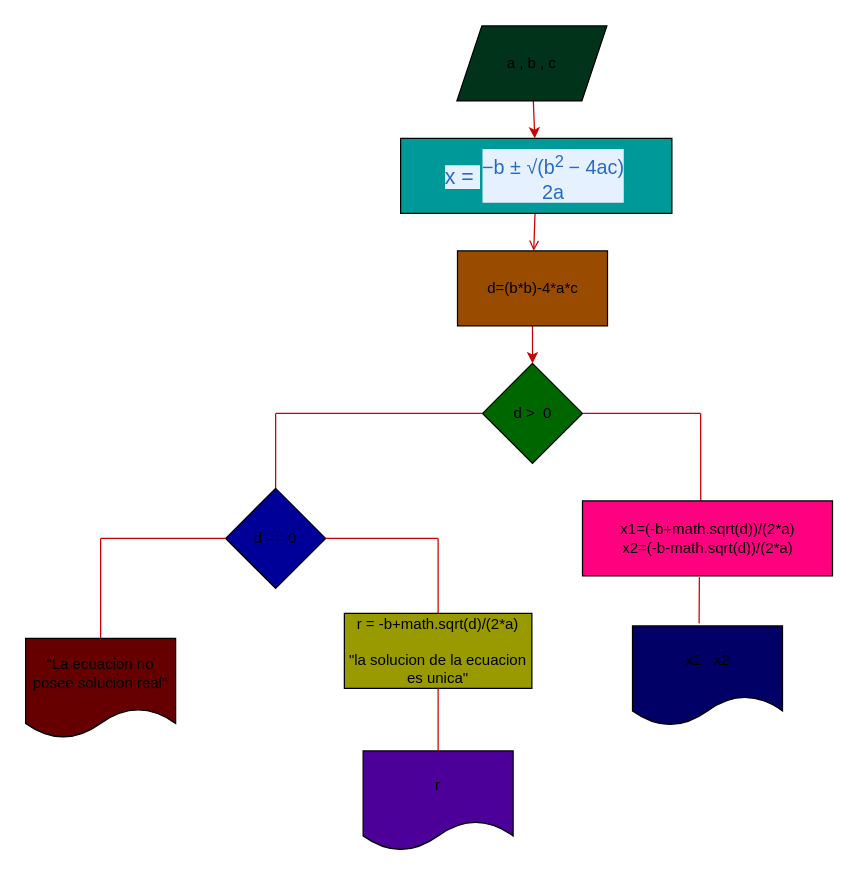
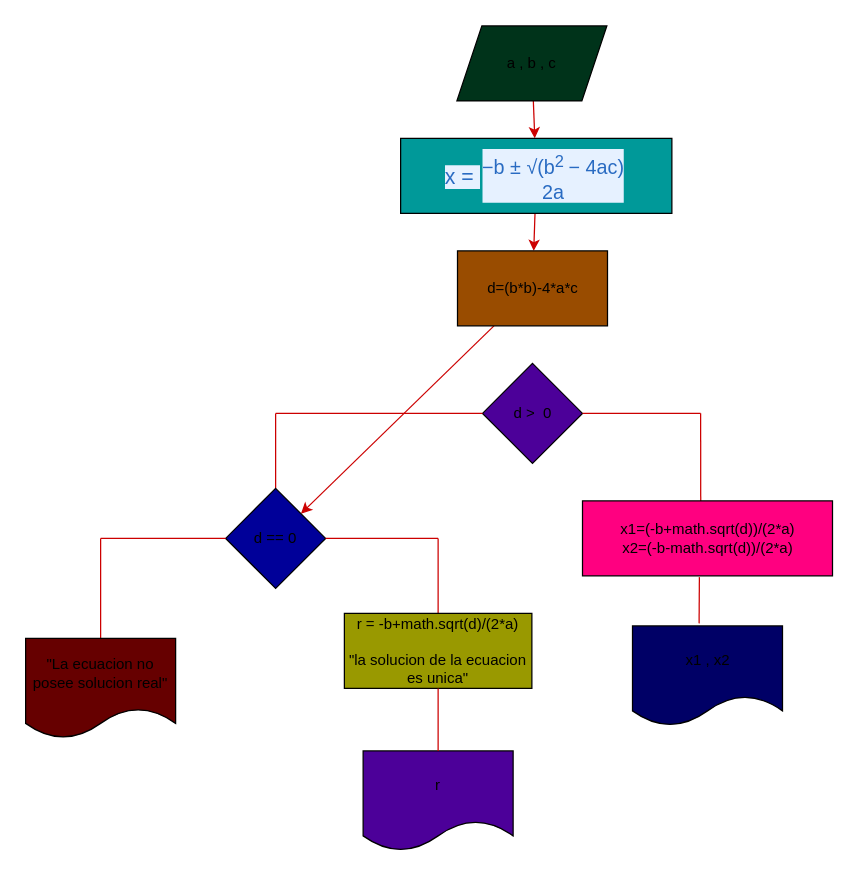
  <mxCell id="0" />
  <mxCell id="1" parent="0" />
  <mxCell id="2" value="" style="edgeStyle=none;html=1;strokeColor=#CC0000;" edge="1" parent="1" source="3" target="5"><mxGeometry relative="1" as="geometry" /></mxCell>
  <mxCell id="3" value="a , b , c" style="shape=parallelogram;perimeter=parallelogramPerimeter;whiteSpace=wrap;html=1;fixedSize=1;fillColor=#00331A;" vertex="1" parent="1"><mxGeometry x="365" y="20" width="120" height="60" as="geometry" /></mxCell>
- <mxCell id="4" value="" style="edgeStyle=none;html=1;strokeColor=#CC0000;endArrow=open;" edge="1" parent="1" source="5" target="7"><mxGeometry relative="1" as="geometry" /></mxCell>
+ <mxCell id="4" value="" style="edgeStyle=none;html=1;strokeColor=#CC0000;" edge="1" parent="1" source="5" target="7"><mxGeometry relative="1" as="geometry" /></mxCell>
  <mxCell id="5" value="&lt;span style=&quot;color: rgb(41, 107, 194); font-family: Verdana, Arial, Tahoma, sans-serif; font-size: 17px; background-color: rgb(230, 241, 255);&quot;&gt;x =&amp;nbsp;&lt;/span&gt;&lt;span style=&quot;display: inline-table; vertical-align: 40%; margin: 0px 2px; border-collapse: collapse; color: rgb(41, 107, 194); font-family: Verdana, Arial, Tahoma, sans-serif; font-size: 17px; background-color: rgb(230, 241, 255);&quot; class=&quot;intbl&quot;&gt;&lt;span style=&quot;display: table-row; border-bottom: solid var(--txtClr) 1px; font-size: 15.81px; font-style: inherit; line-height: 20.553px;&quot;&gt;−b ± √(b&lt;sup&gt;2&amp;nbsp;&lt;/sup&gt;− 4ac)&lt;/span&gt;&lt;span style=&quot;display: table-row; font-weight: inherit; font-size: 15.81px; line-height: 17.391px;&quot;&gt;2a&lt;/span&gt;&lt;/span&gt;" style="whiteSpace=wrap;html=1;fillColor=#009999;" vertex="1" parent="1"><mxGeometry x="320" y="110" width="217" height="60" as="geometry" /></mxCell>
- <mxCell id="6" value="" style="edgeStyle=none;html=1;strokeColor=#CC0000;" edge="1" parent="1" source="7" target="8"><mxGeometry relative="1" as="geometry" /></mxCell>
+ <mxCell id="6" value="" style="edgeStyle=none;html=1;strokeColor=#CC0000;" edge="1" parent="1" source="7" target="14"><mxGeometry relative="1" as="geometry" /></mxCell>
  <mxCell id="7" value="d=(b*b)-4*a*c" style="whiteSpace=wrap;html=1;fillColor=#994C00;" vertex="1" parent="1"><mxGeometry x="365.5" y="200" width="120" height="60" as="geometry" /></mxCell>
- <mxCell id="8" value="d &amp;gt;&amp;nbsp; 0" style="rhombus;whiteSpace=wrap;html=1;fillColor=#006600;" vertex="1" parent="1"><mxGeometry x="385.5" y="290" width="80" height="80" as="geometry" /></mxCell>
+ <mxCell id="8" value="d &amp;gt;&amp;nbsp; 0" style="rhombus;whiteSpace=wrap;html=1;fillColor=#4c0099;" vertex="1" parent="1"><mxGeometry x="385.5" y="290" width="80" height="80" as="geometry" /></mxCell>
  <mxCell id="9" value="" style="endArrow=none;html=1;exitX=1;exitY=0.5;exitDx=0;exitDy=0;strokeColor=#CC0000;" edge="1" parent="1" source="8"><mxGeometry width="50" height="50" relative="1" as="geometry"><mxPoint x="485" y="380" as="sourcePoint" /><mxPoint x="560" y="330" as="targetPoint" /></mxGeometry></mxCell>
  <mxCell id="10" value="" style="endArrow=none;html=1;exitX=0.473;exitY=0.167;exitDx=0;exitDy=0;exitPerimeter=0;strokeColor=#CC0000;" edge="1" parent="1" source="13"><mxGeometry width="50" height="50" relative="1" as="geometry"><mxPoint x="560" y="420" as="sourcePoint" /><mxPoint x="560" y="330" as="targetPoint" /></mxGeometry></mxCell>
  <mxCell id="11" value="" style="endArrow=none;html=1;entryX=0;entryY=0.5;entryDx=0;entryDy=0;strokeColor=#CC0000;" edge="1" parent="1" target="8"><mxGeometry width="50" height="50" relative="1" as="geometry"><mxPoint x="220" y="330" as="sourcePoint" /><mxPoint x="333" y="305" as="targetPoint" /></mxGeometry></mxCell>
  <mxCell id="12" value="" style="endArrow=none;html=1;exitX=0.5;exitY=0;exitDx=0;exitDy=0;strokeColor=#CC0000;" edge="1" parent="1" source="14"><mxGeometry width="50" height="50" relative="1" as="geometry"><mxPoint x="290" y="420" as="sourcePoint" /><mxPoint x="220" y="330" as="targetPoint" /></mxGeometry></mxCell>
  <mxCell id="13" value="x1=(-b+math.sqrt(d))/(2*a)&lt;br&gt;x2=(-b-math.sqrt(d))/(2*a)" style="rounded=0;whiteSpace=wrap;html=1;fillColor=#FF0080;" vertex="1" parent="1"><mxGeometry x="465.5" y="400" width="200" height="60" as="geometry" /></mxCell>
  <mxCell id="14" value="d == 0" style="rhombus;whiteSpace=wrap;html=1;fillColor=#000099;" vertex="1" parent="1"><mxGeometry x="180" y="390" width="80" height="80" as="geometry" /></mxCell>
  <mxCell id="15" value="" style="endArrow=none;html=1;exitX=1;exitY=0.5;exitDx=0;exitDy=0;strokeColor=#CC0000;" edge="1" parent="1" source="14"><mxGeometry width="50" height="50" relative="1" as="geometry"><mxPoint x="283" y="455" as="sourcePoint" /><mxPoint x="350" y="430" as="targetPoint" /></mxGeometry></mxCell>
  <mxCell id="16" value="" style="endArrow=none;html=1;exitX=0.5;exitY=0;exitDx=0;exitDy=0;strokeColor=#CC0000;" edge="1" parent="1" source="17"><mxGeometry width="50" height="50" relative="1" as="geometry"><mxPoint x="350" y="500" as="sourcePoint" /><mxPoint x="350" y="430" as="targetPoint" /></mxGeometry></mxCell>
  <mxCell id="17" value="r = -b+math.sqrt(d)/(2*a)&lt;br&gt;&lt;br&gt;&quot;la solucion de la ecuacion es unica&quot;" style="rounded=0;whiteSpace=wrap;html=1;fillColor=#999900;" vertex="1" parent="1"><mxGeometry x="275" y="490" width="150" height="60" as="geometry" /></mxCell>
  <mxCell id="18" value="" style="endArrow=none;html=1;entryX=0;entryY=0.5;entryDx=0;entryDy=0;strokeColor=#CC0000;" edge="1" parent="1" target="14"><mxGeometry width="50" height="50" relative="1" as="geometry"><mxPoint x="80" y="430" as="sourcePoint" /><mxPoint x="140" y="440" as="targetPoint" /></mxGeometry></mxCell>
  <mxCell id="19" value="" style="endArrow=none;html=1;exitX=0.5;exitY=0;exitDx=0;exitDy=0;strokeColor=#CC0000;" edge="1" parent="1" source="24"><mxGeometry width="50" height="50" relative="1" as="geometry"><mxPoint x="80" y="500" as="sourcePoint" /><mxPoint x="80" y="430" as="targetPoint" /></mxGeometry></mxCell>
  <mxCell id="20" value="r" style="shape=document;whiteSpace=wrap;html=1;boundedLbl=1;fillColor=#4C0099;" vertex="1" parent="1"><mxGeometry x="290" y="600" width="120" height="80" as="geometry" /></mxCell>
  <mxCell id="21" value="" style="endArrow=none;html=1;entryX=0.5;entryY=1;entryDx=0;entryDy=0;exitX=0.5;exitY=0;exitDx=0;exitDy=0;strokeColor=#CC0000;" edge="1" parent="1" source="20" target="17"><mxGeometry width="50" height="50" relative="1" as="geometry"><mxPoint x="410" y="600" as="sourcePoint" /><mxPoint x="460" y="550" as="targetPoint" /></mxGeometry></mxCell>
  <mxCell id="22" value="x1 , x2" style="shape=document;whiteSpace=wrap;html=1;boundedLbl=1;fillColor=#000066;" vertex="1" parent="1"><mxGeometry x="505.5" y="500" width="120" height="80" as="geometry" /></mxCell>
  <mxCell id="23" value="" style="endArrow=none;html=1;exitX=0.444;exitY=-0.025;exitDx=0;exitDy=0;exitPerimeter=0;strokeColor=#CC0000;" edge="1" parent="1" source="22"><mxGeometry width="50" height="50" relative="1" as="geometry"><mxPoint x="559" y="520" as="sourcePoint" /><mxPoint x="559" y="461" as="targetPoint" /></mxGeometry></mxCell>
  <mxCell id="24" value="&quot;La ecuacion no posee solucion real&quot;" style="shape=document;whiteSpace=wrap;html=1;boundedLbl=1;fillColor=#660000;" vertex="1" parent="1"><mxGeometry x="20" y="510" width="120" height="80" as="geometry" /></mxCell>
